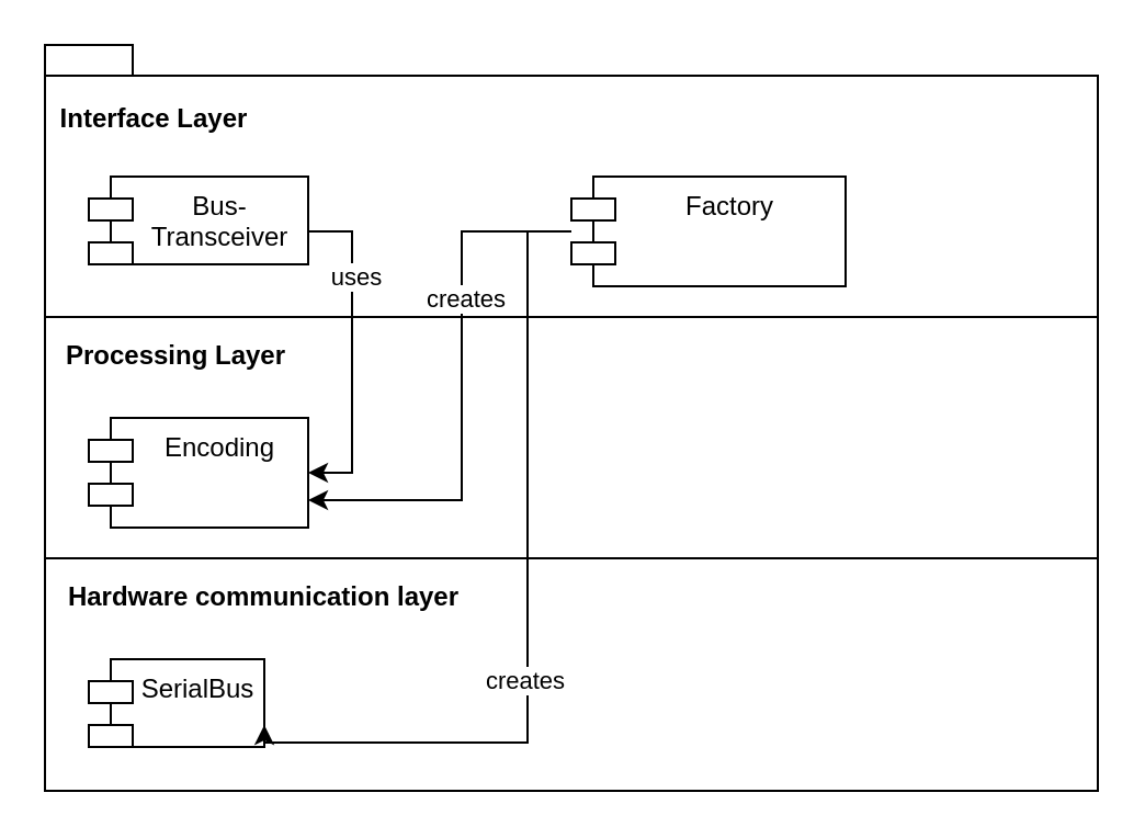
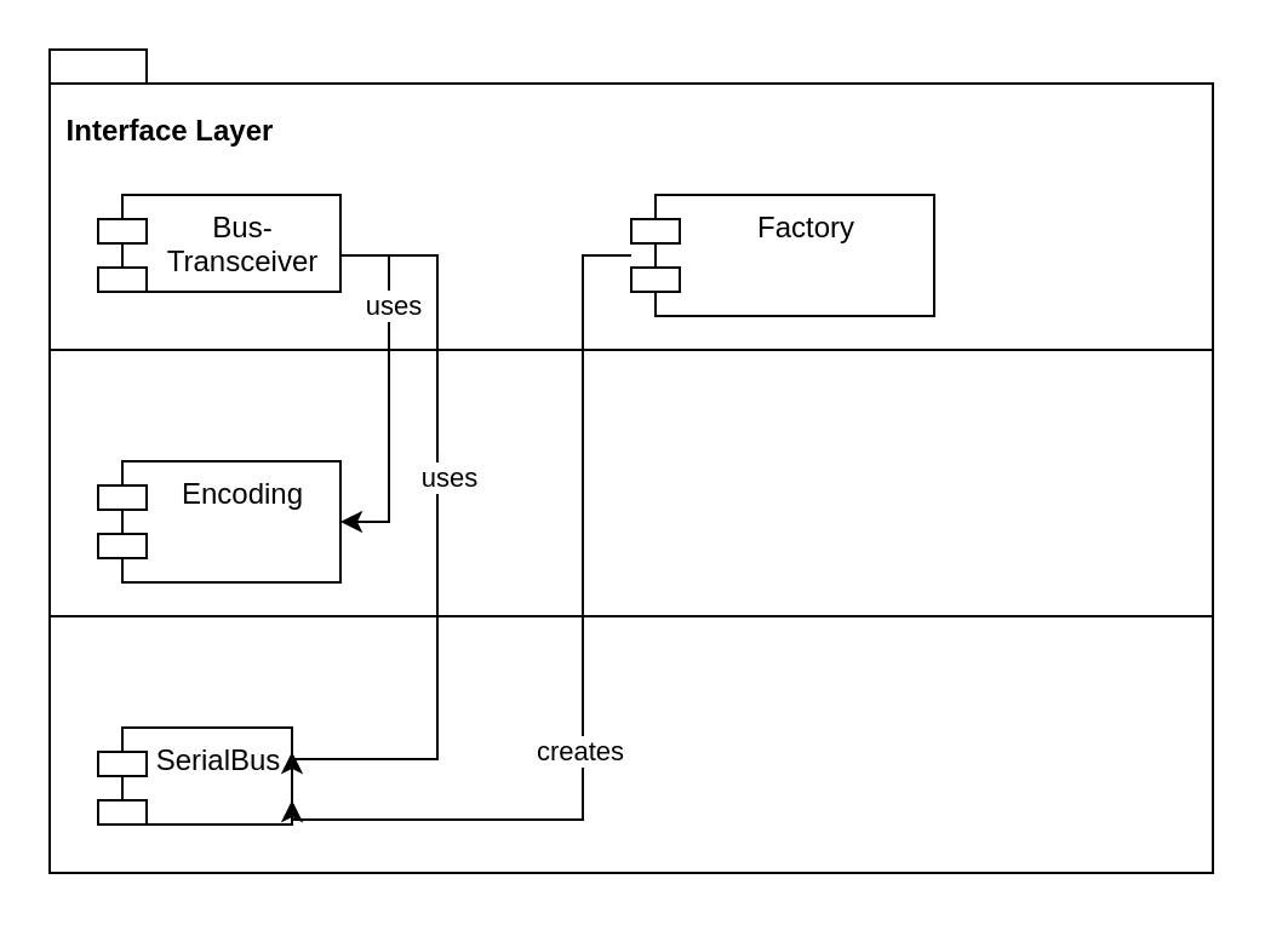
  <mxCell id="0" />
  <mxCell id="1" parent="0" />
  <mxCell id="2" value="" style="shape=folder;fontStyle=1;spacingTop=10;tabWidth=40;tabHeight=14;tabPosition=left;html=1;" vertex="1" parent="1"><mxGeometry x="20" y="20" width="480" height="340" as="geometry" /></mxCell>
  <mxCell id="3" value="SerialBus" style="shape=module;align=left;spacingLeft=20;align=center;verticalAlign=top;" vertex="1" parent="1"><mxGeometry x="40" y="300" width="80" height="40" as="geometry" /></mxCell>
  <mxCell id="4" value="Encoding" style="shape=module;align=left;spacingLeft=20;align=center;verticalAlign=top;" vertex="1" parent="1"><mxGeometry x="40" y="190" width="100" height="50" as="geometry" /></mxCell>
  <mxCell id="5" value="" style="line;strokeWidth=1;fillColor=none;align=left;verticalAlign=middle;spacingTop=-1;spacingLeft=3;spacingRight=3;rotatable=0;labelPosition=right;points=[];portConstraint=eastwest;strokeColor=inherit;" vertex="1" parent="1"><mxGeometry x="20" y="250" width="480" height="8" as="geometry" /></mxCell>
- <mxCell id="6" value="Hardware communication layer" style="text;align=center;fontStyle=1;verticalAlign=middle;spacingLeft=3;spacingRight=3;strokeColor=none;rotatable=0;points=[[0,0.5],[1,0.5]];portConstraint=eastwest;" vertex="1" parent="1"><mxGeometry x="20" y="258" width="200" height="26" as="geometry" /></mxCell>
  <mxCell id="7" value="" style="line;strokeWidth=1;fillColor=none;align=left;verticalAlign=middle;spacingTop=-1;spacingLeft=3;spacingRight=3;rotatable=0;labelPosition=right;points=[];portConstraint=eastwest;strokeColor=inherit;" vertex="1" parent="1"><mxGeometry x="20" y="140" width="480" height="8" as="geometry" /></mxCell>
- <mxCell id="8" value="Processing Layer" style="text;align=center;fontStyle=1;verticalAlign=middle;spacingLeft=3;spacingRight=3;strokeColor=none;rotatable=0;points=[[0,0.5],[1,0.5]];portConstraint=eastwest;" vertex="1" parent="1"><mxGeometry x="20" y="148" width="120" height="26" as="geometry" /></mxCell>
  <mxCell id="9" value="Interface Layer" style="text;align=center;fontStyle=1;verticalAlign=middle;spacingLeft=3;spacingRight=3;strokeColor=none;rotatable=0;points=[[0,0.5],[1,0.5]];portConstraint=eastwest;" vertex="1" parent="1"><mxGeometry x="20" y="40" width="100" height="26" as="geometry" /></mxCell>
  <mxCell id="10" style="edgeStyle=orthogonalEdgeStyle;rounded=0;orthogonalLoop=1;jettySize=auto;html=1;endArrow=classic;endFill=1;" edge="1" parent="1" source="14" target="4"><mxGeometry relative="1" as="geometry"><Array as="points"><mxPoint x="160" y="105" /><mxPoint x="160" y="215" /></Array></mxGeometry></mxCell>
  <mxCell id="11" value="uses" style="edgeLabel;html=1;align=center;verticalAlign=middle;resizable=0;points=[];" vertex="1" connectable="0" parent="10"><mxGeometry x="-0.467" y="1" relative="1" as="geometry"><mxPoint as="offset" /></mxGeometry></mxCell>
+ <mxCell id="12" style="edgeStyle=orthogonalEdgeStyle;rounded=0;orthogonalLoop=1;jettySize=auto;html=1;endArrow=classic;endFill=1;entryX=1;entryY=0.25;entryDx=0;entryDy=0;" edge="1" parent="1" source="14" target="3"><mxGeometry relative="1" as="geometry"><Array as="points"><mxPoint x="180" y="105" /><mxPoint x="180" y="313" /></Array></mxGeometry></mxCell>
+ <mxCell id="13" value="uses" style="edgeLabel;html=1;align=center;verticalAlign=middle;resizable=0;points=[];" vertex="1" connectable="0" parent="12"><mxGeometry x="0.087" y="2" relative="1" as="geometry"><mxPoint x="2" y="-38" as="offset" /></mxGeometry></mxCell>
  <mxCell id="14" value="Bus-&#10;Transceiver" style="shape=module;align=left;spacingLeft=20;align=center;verticalAlign=top;" vertex="1" parent="1"><mxGeometry x="40" y="80" width="100" height="40" as="geometry" /></mxCell>
- <mxCell id="15" style="edgeStyle=orthogonalEdgeStyle;rounded=0;orthogonalLoop=1;jettySize=auto;html=1;entryX=1;entryY=0.75;entryDx=0;entryDy=0;endArrow=classic;endFill=1;" edge="1" parent="1" source="19" target="4"><mxGeometry relative="1" as="geometry"><Array as="points"><mxPoint x="210" y="105" /><mxPoint x="210" y="228" /></Array></mxGeometry></mxCell>
- <mxCell id="16" value="creates" style="edgeLabel;html=1;align=center;verticalAlign=middle;resizable=0;points=[];" vertex="1" connectable="0" parent="15"><mxGeometry x="-0.278" y="1" relative="1" as="geometry"><mxPoint y="-8" as="offset" /></mxGeometry></mxCell>
  <mxCell id="17" style="edgeStyle=orthogonalEdgeStyle;rounded=0;orthogonalLoop=1;jettySize=auto;html=1;entryX=1;entryY=0.75;entryDx=0;entryDy=0;endArrow=classic;endFill=1;" edge="1" parent="1" source="19" target="3"><mxGeometry relative="1" as="geometry"><Array as="points"><mxPoint x="240" y="105" /><mxPoint x="240" y="338" /></Array></mxGeometry></mxCell>
  <mxCell id="18" value="creates" style="edgeLabel;html=1;align=center;verticalAlign=middle;resizable=0;points=[];" vertex="1" connectable="0" parent="17"><mxGeometry x="0.176" y="-2" relative="1" as="geometry"><mxPoint as="offset" /></mxGeometry></mxCell>
  <mxCell id="19" value="Factory" style="shape=module;align=left;spacingLeft=20;align=center;verticalAlign=top;" vertex="1" parent="1"><mxGeometry x="260" y="80" width="125" height="50" as="geometry" /></mxCell>
